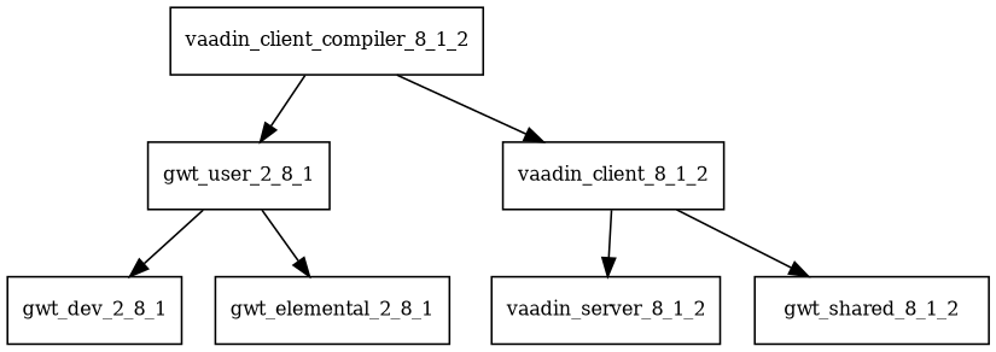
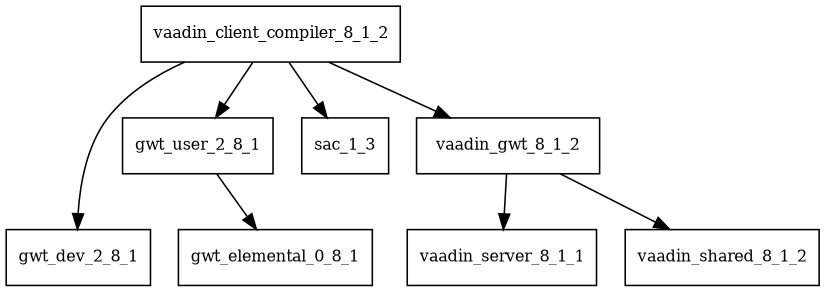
  digraph {
    node [fontsize=10.0 shape=box]
    vaadin_client_compiler_8_1_2
    gwt_dev_2_8_1
    gwt_user_2_8_1
-   vaadin_client_8_1_2
-   gwt_elemental_2_8_1
-   vaadin_server_8_1_2
-   vaadin_shared_8_1_2 [label=gwt_shared_8_1_2]
-   gwt_user_2_8_1 -> gwt_dev_2_8_1
+   sac_1_3
+   vaadin_client_8_1_2 [label=vaadin_gwt_8_1_2]
+   gwt_elemental_2_8_1 [label=gwt_elemental_0_8_1]
+   vaadin_server_8_1_2 [label=vaadin_server_8_1_1]
+   vaadin_shared_8_1_2
+   vaadin_client_compiler_8_1_2 -> gwt_dev_2_8_1
    vaadin_client_compiler_8_1_2 -> gwt_user_2_8_1
+   vaadin_client_compiler_8_1_2 -> sac_1_3
    vaadin_client_compiler_8_1_2 -> vaadin_client_8_1_2
    gwt_user_2_8_1 -> gwt_elemental_2_8_1
    vaadin_client_8_1_2 -> vaadin_server_8_1_2
    vaadin_client_8_1_2 -> vaadin_shared_8_1_2
  }
